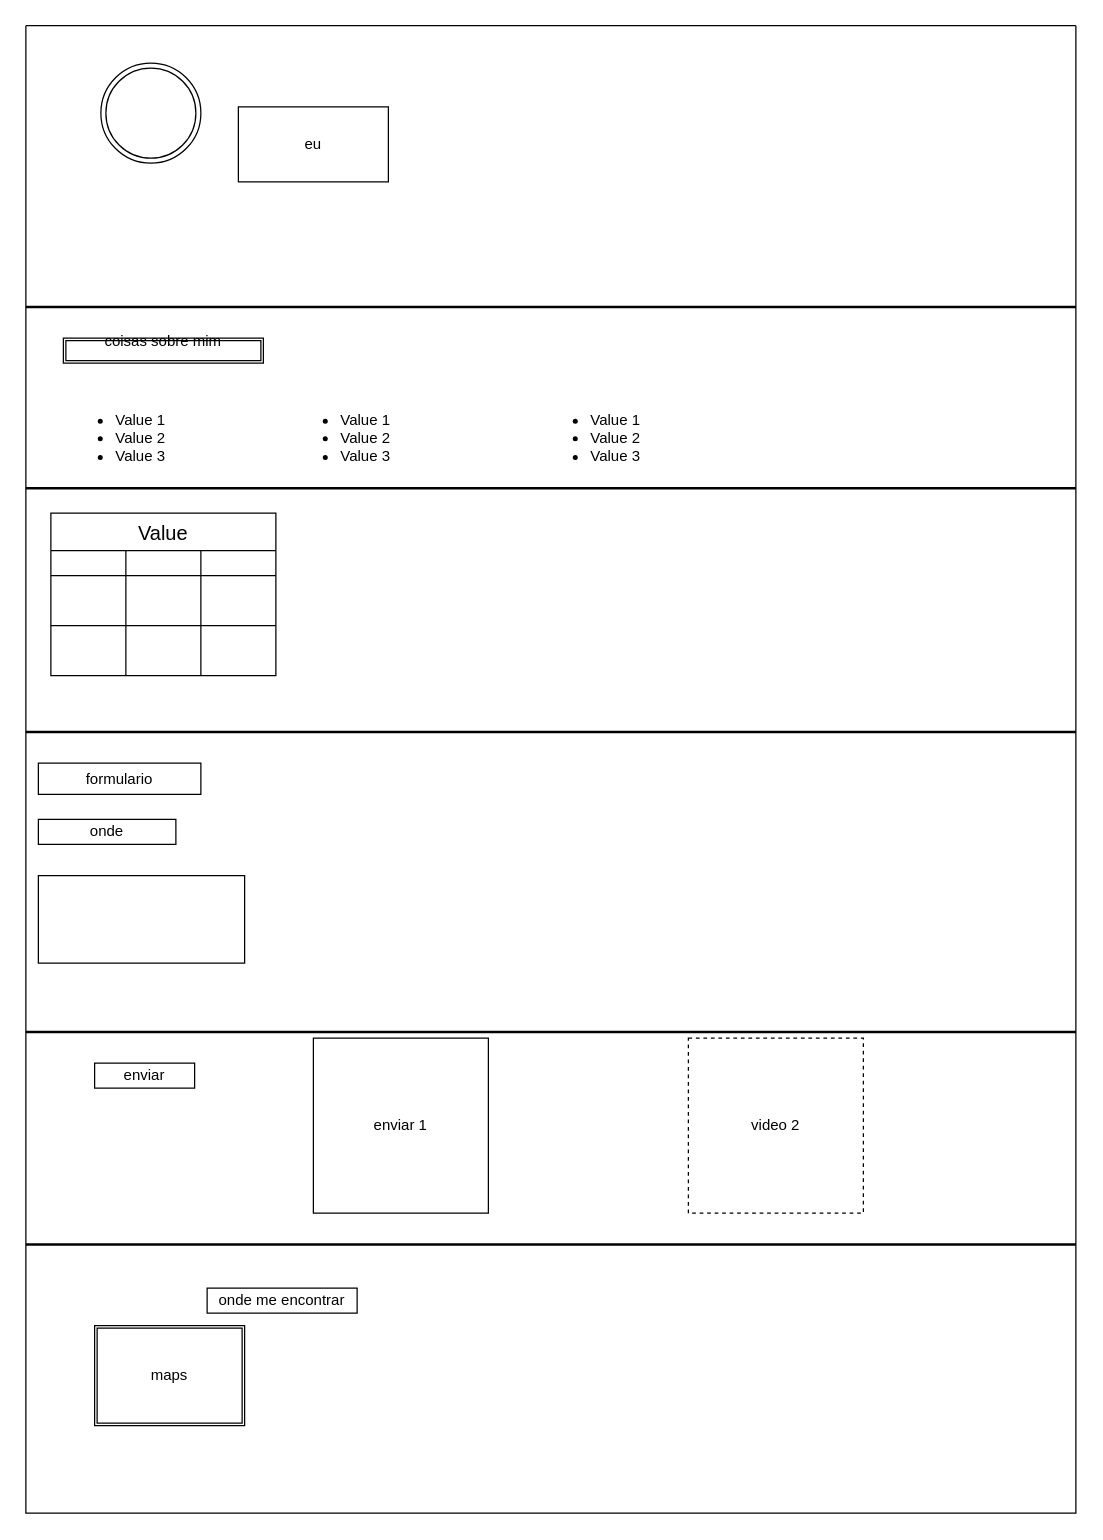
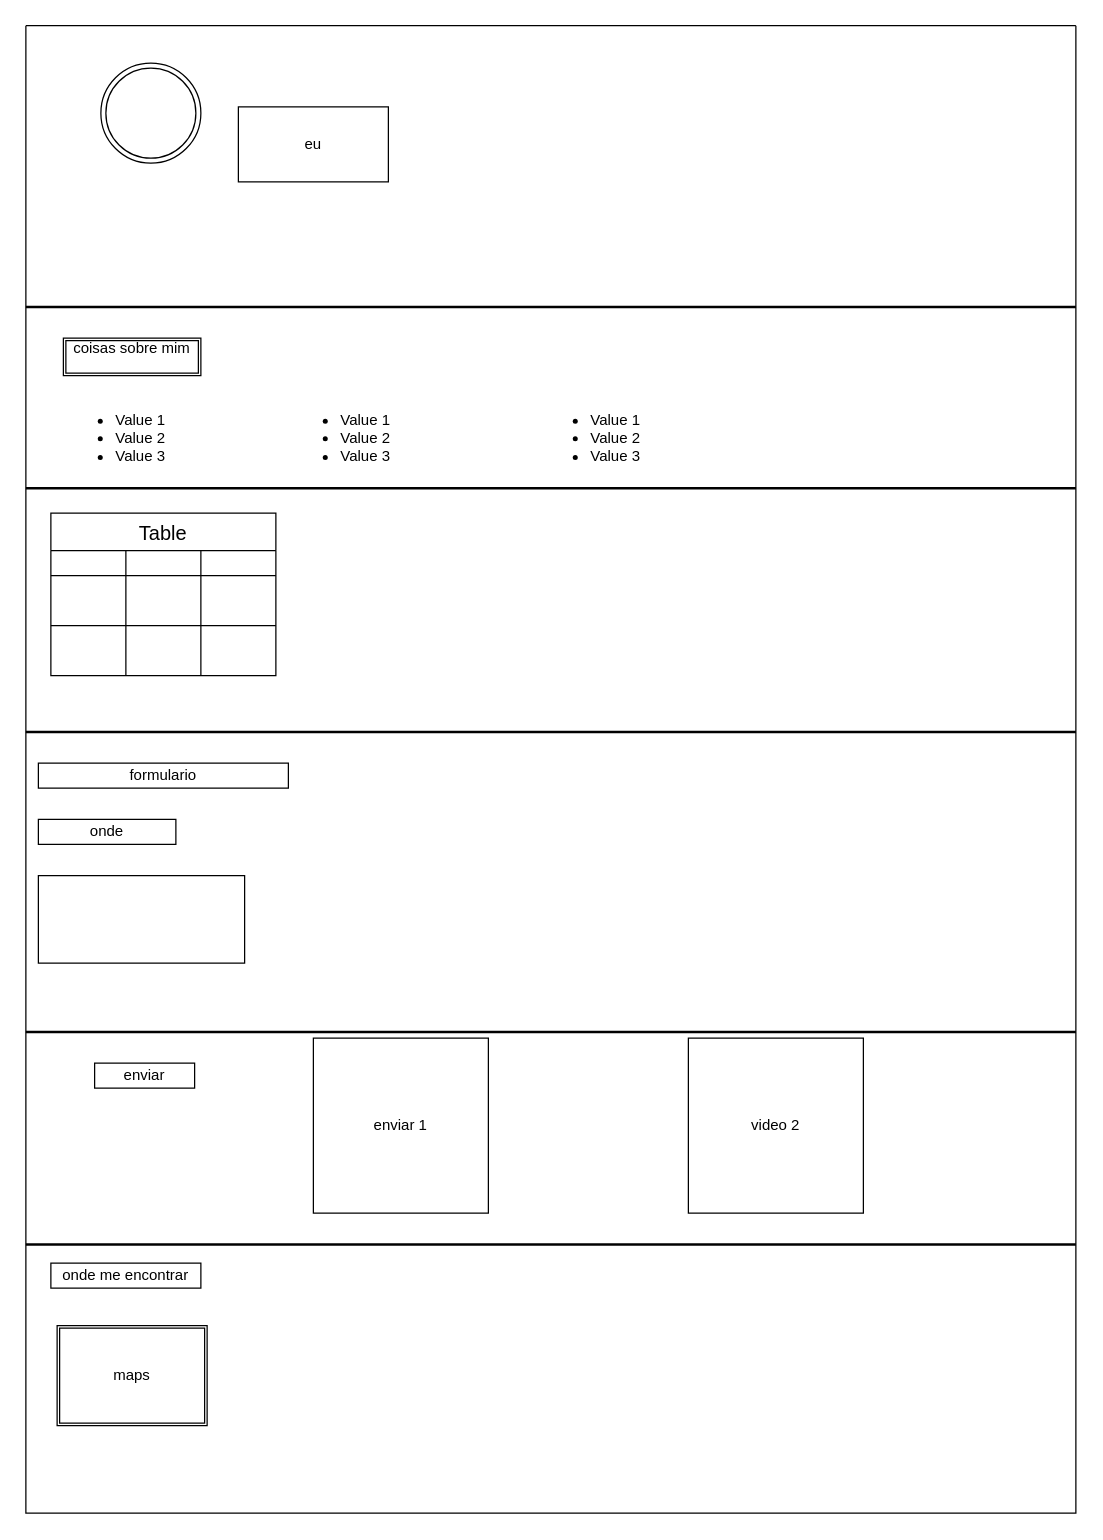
  <mxCell id="0" />
  <mxCell id="1" parent="0" />
  <mxCell id="2" value="" style="swimlane;startSize=0;" parent="1" vertex="1"><mxGeometry x="20" y="20" width="840" height="1190" as="geometry" /></mxCell>
  <mxCell id="3" value="" style="ellipse;shape=doubleEllipse;whiteSpace=wrap;html=1;aspect=fixed;" vertex="1" parent="2"><mxGeometry x="60" y="30" width="80" height="80" as="geometry" /></mxCell>
  <mxCell id="4" value="eu" style="rounded=0;whiteSpace=wrap;html=1;" vertex="1" parent="2"><mxGeometry x="170" y="65" width="120" height="60" as="geometry" /></mxCell>
- <mxCell id="5" value="coisas sobre mim&lt;div&gt;&lt;br&gt;&lt;/div&gt;" style="shape=ext;double=1;rounded=0;whiteSpace=wrap;html=1;" vertex="1" parent="2"><mxGeometry x="30" y="250" width="160" height="20" as="geometry" /></mxCell>
- <mxCell id="6" value="Value" style="shape=table;startSize=30;container=1;collapsible=0;childLayout=tableLayout;strokeColor=default;fontSize=16;" vertex="1" parent="2"><mxGeometry x="20" y="390" width="180" height="130" as="geometry" /></mxCell>
+ <mxCell id="5" value="coisas sobre mim&lt;div&gt;&lt;br&gt;&lt;/div&gt;" style="shape=ext;double=1;rounded=0;whiteSpace=wrap;html=1;" vertex="1" parent="2"><mxGeometry x="30" y="250" width="110" height="30" as="geometry" /></mxCell>
+ <mxCell id="6" value="Table" style="shape=table;startSize=30;container=1;collapsible=0;childLayout=tableLayout;strokeColor=default;fontSize=16;" vertex="1" parent="2"><mxGeometry x="20" y="390" width="180" height="130" as="geometry" /></mxCell>
  <mxCell id="7" value="" style="shape=tableRow;horizontal=0;startSize=0;swimlaneHead=0;swimlaneBody=0;strokeColor=inherit;top=0;left=0;bottom=0;right=0;collapsible=0;dropTarget=0;fillColor=none;points=[[0,0.5],[1,0.5]];portConstraint=eastwest;fontSize=16;" vertex="1" parent="6"><mxGeometry y="30" width="180" height="20" as="geometry" /></mxCell>
  <mxCell id="8" value="" style="shape=partialRectangle;html=1;whiteSpace=wrap;connectable=0;strokeColor=inherit;overflow=hidden;fillColor=none;top=0;left=0;bottom=0;right=0;pointerEvents=1;fontSize=16;" vertex="1" parent="7"><mxGeometry width="60" height="20" as="geometry"><mxRectangle width="60" height="20" as="alternateBounds" /></mxGeometry></mxCell>
  <mxCell id="9" value="" style="shape=partialRectangle;html=1;whiteSpace=wrap;connectable=0;strokeColor=inherit;overflow=hidden;fillColor=none;top=0;left=0;bottom=0;right=0;pointerEvents=1;fontSize=16;" vertex="1" parent="7"><mxGeometry x="60" width="60" height="20" as="geometry"><mxRectangle width="60" height="20" as="alternateBounds" /></mxGeometry></mxCell>
  <mxCell id="10" value="" style="shape=partialRectangle;html=1;whiteSpace=wrap;connectable=0;strokeColor=inherit;overflow=hidden;fillColor=none;top=0;left=0;bottom=0;right=0;pointerEvents=1;fontSize=16;" vertex="1" parent="7"><mxGeometry x="120" width="60" height="20" as="geometry"><mxRectangle width="60" height="20" as="alternateBounds" /></mxGeometry></mxCell>
  <mxCell id="11" value="" style="shape=tableRow;horizontal=0;startSize=0;swimlaneHead=0;swimlaneBody=0;strokeColor=inherit;top=0;left=0;bottom=0;right=0;collapsible=0;dropTarget=0;fillColor=none;points=[[0,0.5],[1,0.5]];portConstraint=eastwest;fontSize=16;" vertex="1" parent="6"><mxGeometry y="50" width="180" height="40" as="geometry" /></mxCell>
  <mxCell id="12" value="" style="shape=partialRectangle;html=1;whiteSpace=wrap;connectable=0;strokeColor=inherit;overflow=hidden;fillColor=none;top=0;left=0;bottom=0;right=0;pointerEvents=1;fontSize=16;" vertex="1" parent="11"><mxGeometry width="60" height="40" as="geometry"><mxRectangle width="60" height="40" as="alternateBounds" /></mxGeometry></mxCell>
  <mxCell id="13" value="" style="shape=partialRectangle;html=1;whiteSpace=wrap;connectable=0;strokeColor=inherit;overflow=hidden;fillColor=none;top=0;left=0;bottom=0;right=0;pointerEvents=1;fontSize=16;" vertex="1" parent="11"><mxGeometry x="60" width="60" height="40" as="geometry"><mxRectangle width="60" height="40" as="alternateBounds" /></mxGeometry></mxCell>
  <mxCell id="14" value="" style="shape=partialRectangle;html=1;whiteSpace=wrap;connectable=0;strokeColor=inherit;overflow=hidden;fillColor=none;top=0;left=0;bottom=0;right=0;pointerEvents=1;fontSize=16;" vertex="1" parent="11"><mxGeometry x="120" width="60" height="40" as="geometry"><mxRectangle width="60" height="40" as="alternateBounds" /></mxGeometry></mxCell>
  <mxCell id="15" value="" style="shape=tableRow;horizontal=0;startSize=0;swimlaneHead=0;swimlaneBody=0;strokeColor=inherit;top=0;left=0;bottom=0;right=0;collapsible=0;dropTarget=0;fillColor=none;points=[[0,0.5],[1,0.5]];portConstraint=eastwest;fontSize=16;" vertex="1" parent="6"><mxGeometry y="90" width="180" height="40" as="geometry" /></mxCell>
  <mxCell id="16" value="" style="shape=partialRectangle;html=1;whiteSpace=wrap;connectable=0;strokeColor=inherit;overflow=hidden;fillColor=none;top=0;left=0;bottom=0;right=0;pointerEvents=1;fontSize=16;" vertex="1" parent="15"><mxGeometry width="60" height="40" as="geometry"><mxRectangle width="60" height="40" as="alternateBounds" /></mxGeometry></mxCell>
  <mxCell id="17" value="" style="shape=partialRectangle;html=1;whiteSpace=wrap;connectable=0;strokeColor=inherit;overflow=hidden;fillColor=none;top=0;left=0;bottom=0;right=0;pointerEvents=1;fontSize=16;" vertex="1" parent="15"><mxGeometry x="60" width="60" height="40" as="geometry"><mxRectangle width="60" height="40" as="alternateBounds" /></mxGeometry></mxCell>
  <mxCell id="18" value="" style="shape=partialRectangle;html=1;whiteSpace=wrap;connectable=0;strokeColor=inherit;overflow=hidden;fillColor=none;top=0;left=0;bottom=0;right=0;pointerEvents=1;fontSize=16;" vertex="1" parent="15"><mxGeometry x="120" width="60" height="40" as="geometry"><mxRectangle width="60" height="40" as="alternateBounds" /></mxGeometry></mxCell>
  <mxCell id="19" value="&lt;ul&gt;&lt;li&gt;Value 1&lt;/li&gt;&lt;li&gt;Value 2&lt;/li&gt;&lt;li&gt;Value 3&lt;/li&gt;&lt;/ul&gt;" style="text;strokeColor=none;fillColor=none;html=1;whiteSpace=wrap;verticalAlign=middle;overflow=hidden;" vertex="1" parent="2"><mxGeometry x="30" y="290" width="100" height="80" as="geometry" /></mxCell>
  <mxCell id="20" value="&lt;ul&gt;&lt;li&gt;Value 1&lt;/li&gt;&lt;li&gt;Value 2&lt;/li&gt;&lt;li&gt;Value 3&lt;/li&gt;&lt;/ul&gt;" style="text;strokeColor=none;fillColor=none;html=1;whiteSpace=wrap;verticalAlign=middle;overflow=hidden;" vertex="1" parent="2"><mxGeometry x="210" y="290" width="100" height="80" as="geometry" /></mxCell>
  <mxCell id="21" value="&lt;ul&gt;&lt;li&gt;Value 1&lt;/li&gt;&lt;li&gt;Value 2&lt;/li&gt;&lt;li&gt;Value 3&lt;/li&gt;&lt;/ul&gt;" style="text;strokeColor=none;fillColor=none;html=1;whiteSpace=wrap;verticalAlign=middle;overflow=hidden;" vertex="1" parent="2"><mxGeometry x="410" y="290" width="100" height="80" as="geometry" /></mxCell>
- <mxCell id="22" value="formulario" style="rounded=0;whiteSpace=wrap;html=1;" vertex="1" parent="2"><mxGeometry x="10" y="590" width="130" height="25" as="geometry" /></mxCell>
+ <mxCell id="22" value="formulario" style="rounded=0;whiteSpace=wrap;html=1;" vertex="1" parent="2"><mxGeometry x="10" y="590" width="200" height="20" as="geometry" /></mxCell>
  <mxCell id="23" value="onde" style="rounded=0;whiteSpace=wrap;html=1;" vertex="1" parent="2"><mxGeometry x="10" y="635" width="110" height="20" as="geometry" /></mxCell>
  <mxCell id="24" value="" style="rounded=0;whiteSpace=wrap;html=1;" vertex="1" parent="2"><mxGeometry x="10" y="680" width="165" height="70" as="geometry" /></mxCell>
  <mxCell id="25" value="enviar" style="rounded=0;whiteSpace=wrap;html=1;" vertex="1" parent="2"><mxGeometry x="55" y="830" width="80" height="20" as="geometry" /></mxCell>
  <mxCell id="26" value="" style="line;strokeWidth=2;html=1;" vertex="1" parent="2"><mxGeometry y="800" width="840" height="10" as="geometry" /></mxCell>
  <mxCell id="27" value="enviar 1" style="whiteSpace=wrap;html=1;aspect=fixed;" vertex="1" parent="2"><mxGeometry x="230" y="810" width="140" height="140" as="geometry" /></mxCell>
- <mxCell id="28" value="video 2" style="whiteSpace=wrap;html=1;aspect=fixed;dashed=1;" vertex="1" parent="2"><mxGeometry x="530" y="810" width="140" height="140" as="geometry" /></mxCell>
+ <mxCell id="28" value="video 2" style="whiteSpace=wrap;html=1;aspect=fixed;" vertex="1" parent="2"><mxGeometry x="530" y="810" width="140" height="140" as="geometry" /></mxCell>
  <mxCell id="29" value="" style="line;strokeWidth=2;html=1;" vertex="1" parent="2"><mxGeometry y="970" width="840" height="10" as="geometry" /></mxCell>
- <mxCell id="30" value="onde me encontrar" style="rounded=0;whiteSpace=wrap;html=1;" vertex="1" parent="2"><mxGeometry x="145" y="1010" width="120" height="20" as="geometry" /></mxCell>
- <mxCell id="31" value="maps" style="shape=ext;double=1;rounded=0;whiteSpace=wrap;html=1;" vertex="1" parent="2"><mxGeometry x="55" y="1040" width="120" height="80" as="geometry" /></mxCell>
+ <mxCell id="30" value="onde me encontrar" style="rounded=0;whiteSpace=wrap;html=1;" vertex="1" parent="2"><mxGeometry x="20" y="990" width="120" height="20" as="geometry" /></mxCell>
+ <mxCell id="31" value="maps" style="shape=ext;double=1;rounded=0;whiteSpace=wrap;html=1;" vertex="1" parent="2"><mxGeometry x="25" y="1040" width="120" height="80" as="geometry" /></mxCell>
  <mxCell id="32" value="" style="line;strokeWidth=2;html=1;" vertex="1" parent="1"><mxGeometry x="20" y="240" width="840" height="10" as="geometry" /></mxCell>
  <mxCell id="33" value="" style="line;strokeWidth=2;html=1;" vertex="1" parent="1"><mxGeometry x="20" y="385" width="840" height="10" as="geometry" /></mxCell>
  <mxCell id="34" value="" style="line;strokeWidth=2;html=1;" vertex="1" parent="1"><mxGeometry x="20" y="580" width="840" height="10" as="geometry" /></mxCell>
